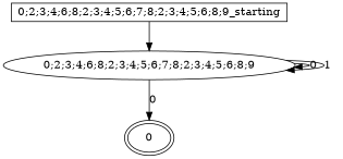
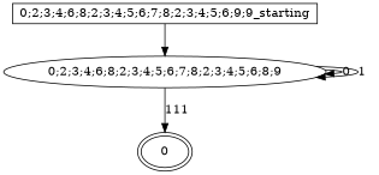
  digraph {
    n1 [is_final=True is_start=False label=0 peripheries=2]
    n2 [is_final=False is_start=True label="0;2;3;4;6;8;2;3;4;5;6;7;8;2;3;4;5;6;8;9" peripheries=1]
-   "0;2;3;4;6;8;2;3;4;5;6;7;8;2;3;4;5;6;8;9_starting" [height=0.0 shape=None width=0.0]
-   n2 -> n1 [label=0]
+   "0;2;3;4;6;8;2;3;4;5;6;7;8;2;3;4;5;6;8;9_starting" [height=0.0 shape=None width=0.0 label="0;2;3;4;6;8;2;3;4;5;6;7;8;2;3;4;5;6;9;9_starting"]
+   n2 -> n1 [label=111]
    n2 -> n2 [label=0]
    n2 -> n2 [label=1]
    "0;2;3;4;6;8;2;3;4;5;6;7;8;2;3;4;5;6;8;9_starting" -> n2
  }
